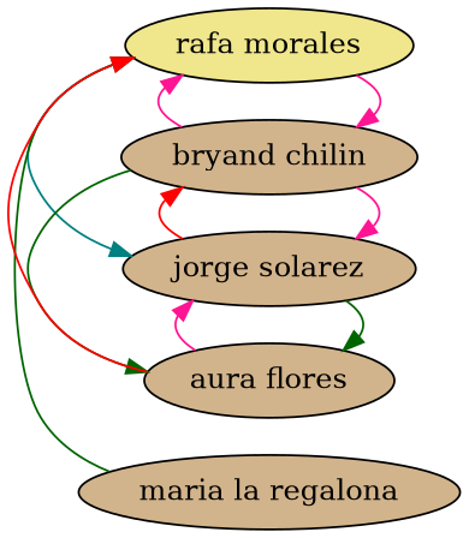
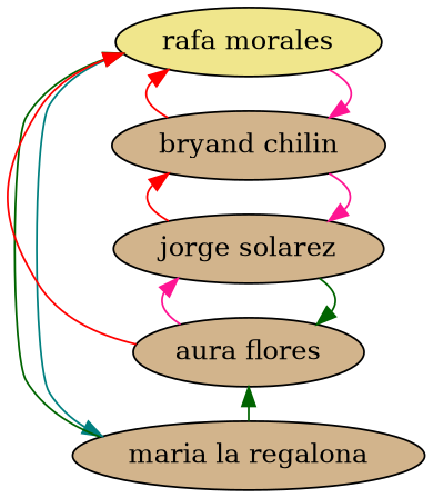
  digraph {
    rankdir=LR
    node [fillcolor=tan style=filled]
    edge [color=deeppink constraint=false]
    n1 [fillcolor=khaki label="rafa morales"]
    n2 [label="bryand chilin"]
    n3 [label="maria la regalona"]
    n4 [label="jorge solarez"]
    n5 [label="aura flores"]
    n1 -> n2
-   n1 -> n4 [color=teal]
-   n2 -> n1
+   n1 -> n3 [color=teal]
+   n2 -> n1 [color=red]
    n2 -> n4
    n3 -> n1 [color=darkgreen]
-   n2 -> n5 [color=darkgreen]
+   n3 -> n5 [color=darkgreen]
    n4 -> n2 [color=red]
    n4 -> n5 [color=darkgreen]
    n5 -> n1 [color=red]
    n5 -> n4
  }
